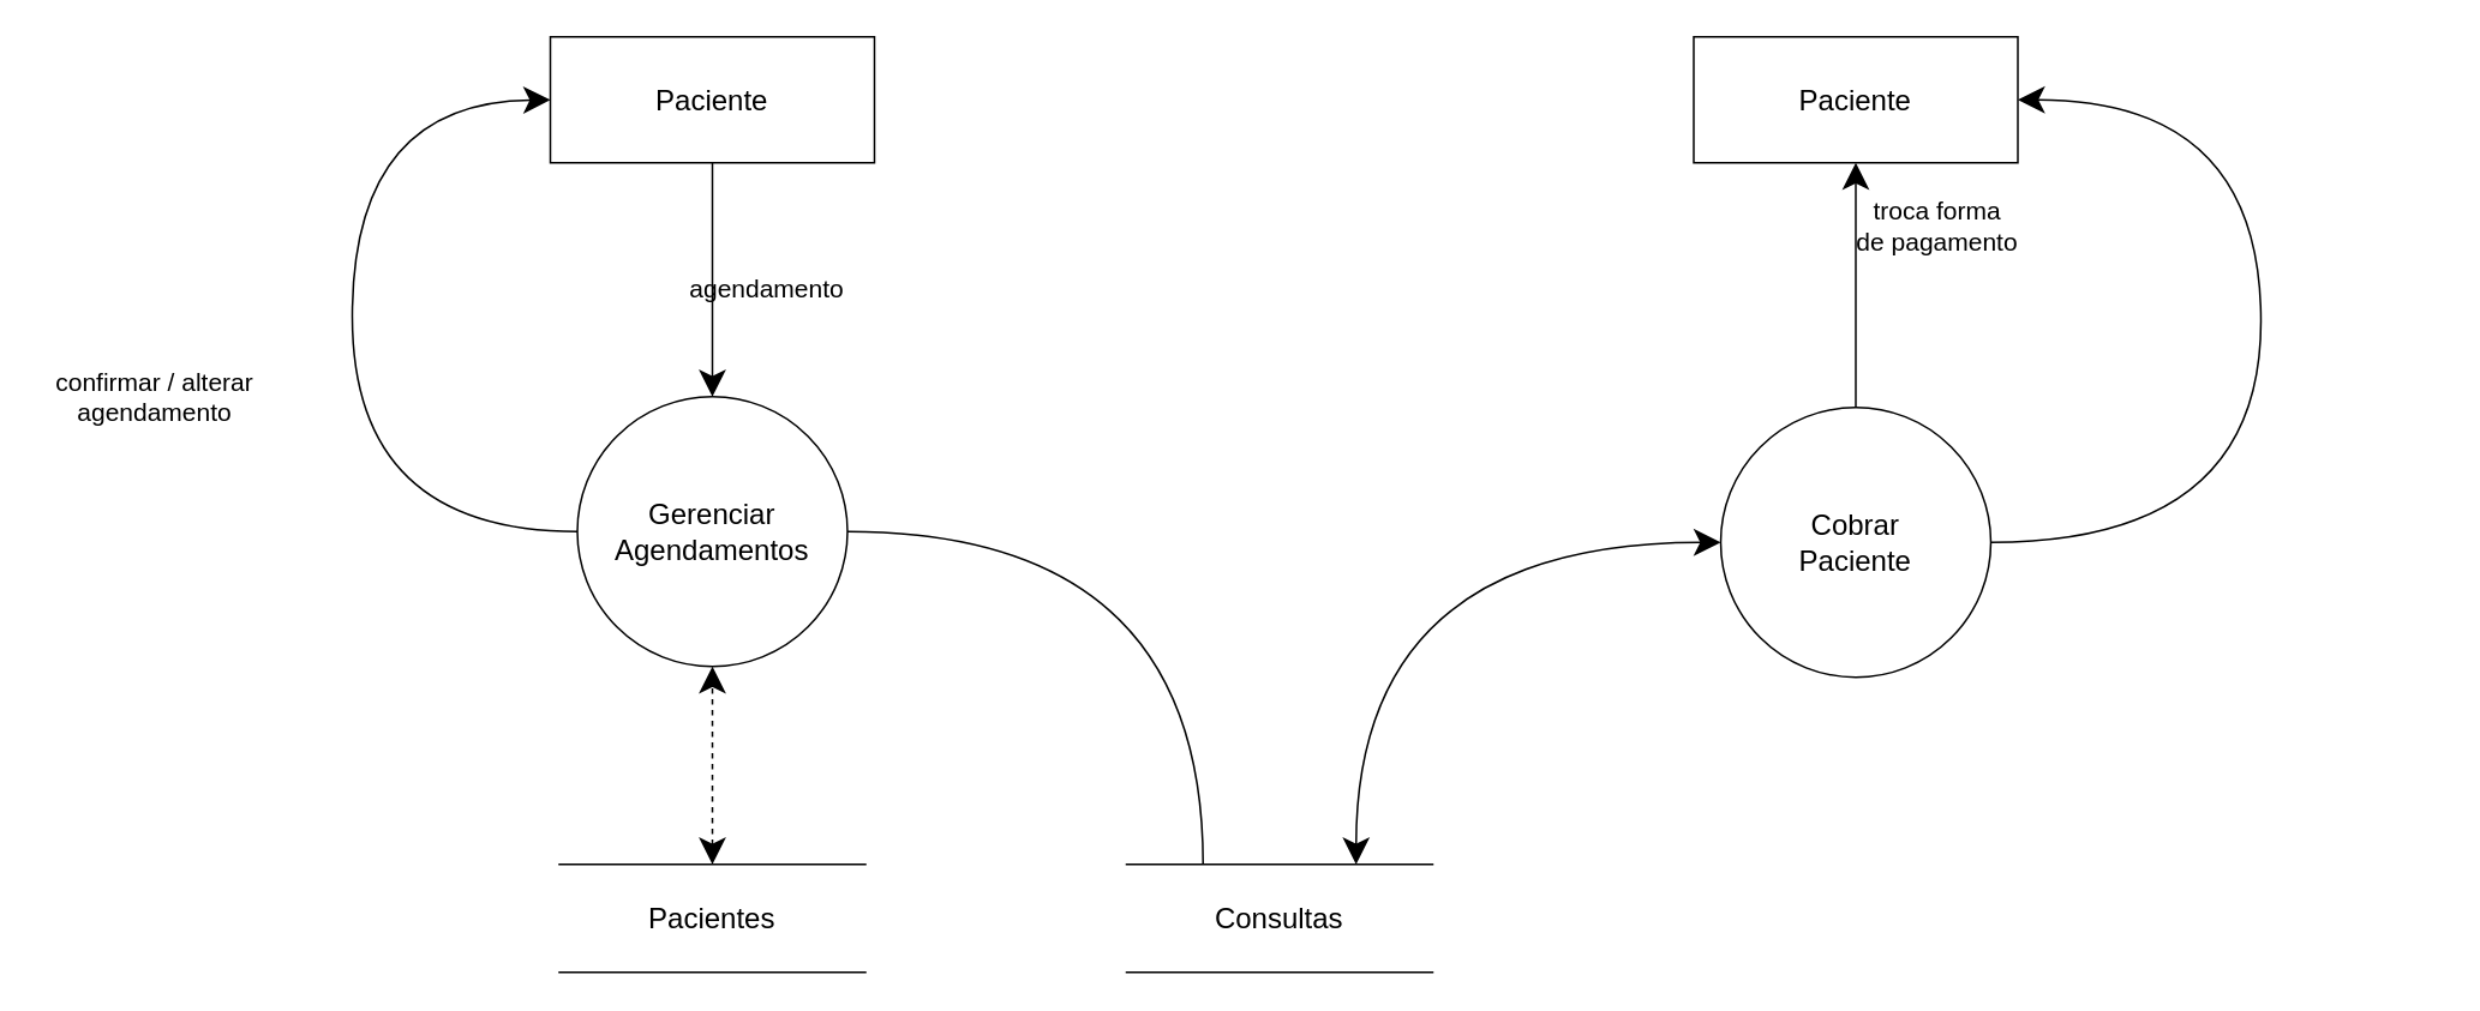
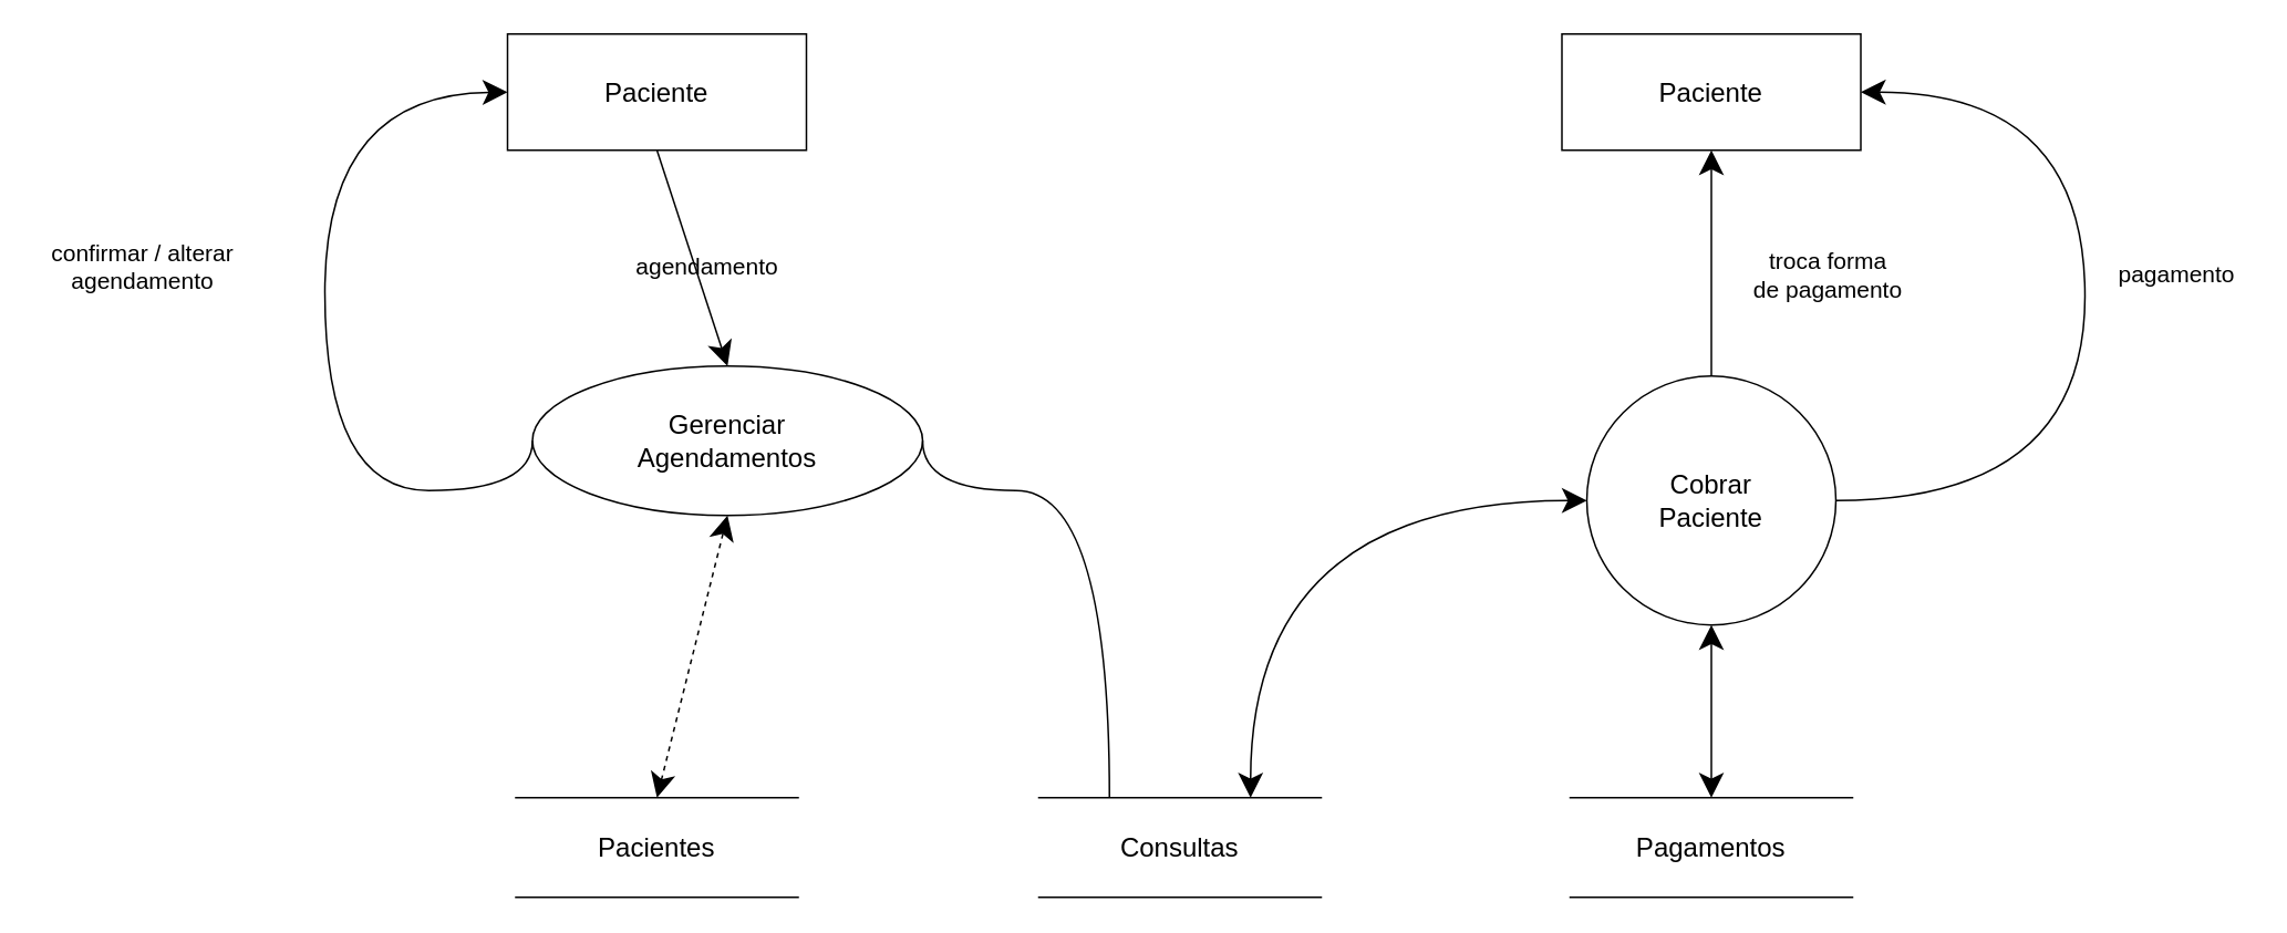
  <mxCell id="0" />
  <mxCell id="1" parent="0" />
- <mxCell id="2" value="&lt;div style=&quot;font-size: 16px&quot;&gt;&lt;font style=&quot;font-size: 16px&quot;&gt;Gerenciar&lt;/font&gt;&lt;/div&gt;&lt;div style=&quot;font-size: 16px&quot;&gt;&lt;font style=&quot;font-size: 16px&quot;&gt;Agendamentos&lt;br&gt;&lt;/font&gt;&lt;/div&gt;" style="ellipse;whiteSpace=wrap;html=1;aspect=fixed;" parent="1" vertex="1"><mxGeometry x="320" y="220" width="150" height="150" as="geometry" /></mxCell>
+ <mxCell id="2" value="&lt;div style=&quot;font-size: 16px&quot;&gt;&lt;font style=&quot;font-size: 16px&quot;&gt;Gerenciar&lt;/font&gt;&lt;/div&gt;&lt;div style=&quot;font-size: 16px&quot;&gt;&lt;font style=&quot;font-size: 16px&quot;&gt;Agendamentos&lt;br&gt;&lt;/font&gt;&lt;/div&gt;" style="ellipse;whiteSpace=wrap;html=1;aspect=fixed;" parent="1" vertex="1"><mxGeometry x="320" y="220" width="235" height="90" as="geometry" /></mxCell>
  <mxCell id="3" style="edgeStyle=orthogonalEdgeStyle;rounded=0;orthogonalLoop=1;jettySize=auto;html=1;entryX=1;entryY=0.5;entryDx=0;entryDy=0;startArrow=none;startFill=0;startSize=12;endSize=12;curved=1;exitX=1;exitY=0.5;exitDx=0;exitDy=0;endArrow=classic;endFill=1;" edge="1" parent="1" source="4" target="12"><mxGeometry relative="1" as="geometry"><Array as="points"><mxPoint x="1255" y="301" /><mxPoint x="1255" y="55" /></Array></mxGeometry></mxCell>
  <mxCell id="4" value="&lt;div style=&quot;font-size: 16px&quot;&gt;&lt;font style=&quot;font-size: 16px&quot;&gt;Cobrar&lt;/font&gt;&lt;/div&gt;&lt;div style=&quot;font-size: 16px&quot;&gt;&lt;font style=&quot;font-size: 16px&quot;&gt;Paciente&lt;br&gt;&lt;/font&gt;&lt;/div&gt;" style="ellipse;whiteSpace=wrap;html=1;aspect=fixed;" parent="1" vertex="1"><mxGeometry x="955" y="226" width="150" height="150" as="geometry" /></mxCell>
  <mxCell id="5" value="&lt;font style=&quot;font-size: 16px&quot;&gt;Paciente&lt;/font&gt;" style="rounded=0;whiteSpace=wrap;html=1;" parent="1" vertex="1"><mxGeometry x="305" y="20" width="180" height="70" as="geometry" /></mxCell>
  <mxCell id="6" value="&lt;font style=&quot;font-size: 16px&quot;&gt;Consultas&lt;/font&gt;" style="shape=partialRectangle;whiteSpace=wrap;html=1;left=0;right=0;fillColor=none;" parent="1" vertex="1"><mxGeometry x="625" y="480" width="170" height="60" as="geometry" /></mxCell>
  <mxCell id="7" value="" style="endArrow=classic;html=1;exitX=0.5;exitY=1;exitDx=0;exitDy=0;entryX=0.5;entryY=0;entryDx=0;entryDy=0;endSize=12;" parent="1" source="5" target="2" edge="1"><mxGeometry width="50" height="50" relative="1" as="geometry"><mxPoint x="445" y="270" as="sourcePoint" /><mxPoint x="495" y="220" as="targetPoint" /></mxGeometry></mxCell>
  <mxCell id="8" value="&lt;font style=&quot;font-size: 16px&quot;&gt;Pacientes&lt;/font&gt;" style="shape=partialRectangle;whiteSpace=wrap;html=1;left=0;right=0;fillColor=none;" parent="1" vertex="1"><mxGeometry x="310" y="480" width="170" height="60" as="geometry" /></mxCell>
  <mxCell id="9" value="" style="endArrow=classic;startArrow=classic;html=1;exitX=0.5;exitY=0;exitDx=0;exitDy=0;entryX=0.5;entryY=1;entryDx=0;entryDy=0;endSize=12;startSize=12;dashed=1;" parent="1" source="8" target="2" edge="1"><mxGeometry width="50" height="50" relative="1" as="geometry"><mxPoint x="475" y="460" as="sourcePoint" /><mxPoint x="525" y="410" as="targetPoint" /></mxGeometry></mxCell>
  <mxCell id="10" value="&lt;font style=&quot;font-size: 14px&quot;&gt;agendamento&lt;/font&gt;" style="text;html=1;align=center;verticalAlign=middle;resizable=0;points=[];autosize=1;rounded=0;glass=0;shadow=0;strokeWidth=1;perimeterSpacing=0;" parent="1" vertex="1"><mxGeometry x="375" y="150" width="100" height="20" as="geometry" /></mxCell>
+ <mxCell id="11" value="&lt;font style=&quot;font-size: 16px&quot;&gt;Pagamentos&lt;/font&gt;" style="shape=partialRectangle;whiteSpace=wrap;html=1;left=0;right=0;fillColor=none;" parent="1" vertex="1"><mxGeometry x="945" y="480" width="170" height="60" as="geometry" /></mxCell>
  <mxCell id="12" value="&lt;font style=&quot;font-size: 16px&quot;&gt;Paciente&lt;/font&gt;" style="rounded=0;whiteSpace=wrap;html=1;" parent="1" vertex="1"><mxGeometry x="940" y="20" width="180" height="70" as="geometry" /></mxCell>
+ <mxCell id="13" value="" style="endArrow=classic;html=1;exitX=0.5;exitY=1;exitDx=0;exitDy=0;entryX=0.5;entryY=0;entryDx=0;entryDy=0;endSize=12;startArrow=classic;startFill=1;startSize=12;" parent="1" source="4" target="11" edge="1"><mxGeometry width="50" height="50" relative="1" as="geometry"><mxPoint x="860" y="300" as="sourcePoint" /><mxPoint x="910" y="250" as="targetPoint" /></mxGeometry></mxCell>
  <mxCell id="14" value="" style="endArrow=classic;html=1;exitX=0.5;exitY=0;exitDx=0;exitDy=0;entryX=0.5;entryY=1;entryDx=0;entryDy=0;endSize=12;" parent="1" source="4" target="12" edge="1"><mxGeometry width="50" height="50" relative="1" as="geometry"><mxPoint x="860" y="300" as="sourcePoint" /><mxPoint x="910" y="250" as="targetPoint" /></mxGeometry></mxCell>
  <mxCell id="15" value="" style="endArrow=none;html=1;exitX=1;exitY=0.5;exitDx=0;exitDy=0;edgeStyle=orthogonalEdgeStyle;curved=1;entryX=0.25;entryY=0;entryDx=0;entryDy=0;endSize=12;" parent="1" source="2" target="6" edge="1"><mxGeometry width="50" height="50" relative="1" as="geometry"><mxPoint x="485" y="316" as="sourcePoint" /><mxPoint x="675" y="456" as="targetPoint" /><Array as="points"><mxPoint x="668" y="295" /></Array></mxGeometry></mxCell>
- <mxCell id="16" value="&lt;div style=&quot;font-size: 14px&quot;&gt;&lt;font style=&quot;font-size: 14px&quot;&gt;troca forma&lt;/font&gt;&lt;/div&gt;&lt;div style=&quot;font-size: 14px&quot;&gt;&lt;font style=&quot;font-size: 14px&quot;&gt;de pagamento&lt;br&gt;&lt;/font&gt;&lt;/div&gt;" style="text;html=1;align=center;verticalAlign=middle;resizable=0;points=[];autosize=1;rounded=0;glass=0;shadow=0;strokeWidth=1;perimeterSpacing=0;" vertex="1" parent="1"><mxGeometry x="1020" y="110" width="110" height="30" as="geometry" /></mxCell>
+ <mxCell id="16" value="&lt;div style=&quot;font-size: 14px&quot;&gt;&lt;font style=&quot;font-size: 14px&quot;&gt;troca forma&lt;/font&gt;&lt;/div&gt;&lt;div style=&quot;font-size: 14px&quot;&gt;&lt;font style=&quot;font-size: 14px&quot;&gt;de pagamento&lt;br&gt;&lt;/font&gt;&lt;/div&gt;" style="text;html=1;align=center;verticalAlign=middle;resizable=0;points=[];autosize=1;rounded=0;glass=0;shadow=0;strokeWidth=1;perimeterSpacing=0;" vertex="1" parent="1"><mxGeometry x="1045" y="150" width="110" height="30" as="geometry" /></mxCell>
  <mxCell id="17" value="" style="endArrow=classic;html=1;exitX=0;exitY=0.5;exitDx=0;exitDy=0;edgeStyle=orthogonalEdgeStyle;curved=1;entryX=0.25;entryY=0;entryDx=0;entryDy=0;endSize=12;startArrow=classic;startFill=1;startSize=12;" edge="1" parent="1" source="4"><mxGeometry width="50" height="50" relative="1" as="geometry"><mxPoint x="555" y="295" as="sourcePoint" /><mxPoint x="752.5" y="480" as="targetPoint" /><Array as="points"><mxPoint x="752" y="301" /></Array></mxGeometry></mxCell>
+ <mxCell id="18" value="&lt;font style=&quot;font-size: 14px&quot;&gt;pagamento&lt;/font&gt;" style="text;html=1;align=center;verticalAlign=middle;resizable=0;points=[];autosize=1;rounded=0;glass=0;shadow=0;strokeWidth=1;perimeterSpacing=0;" vertex="1" parent="1"><mxGeometry x="1265" y="155" width="90" height="20" as="geometry" /></mxCell>
  <mxCell id="19" style="edgeStyle=orthogonalEdgeStyle;rounded=0;orthogonalLoop=1;jettySize=auto;html=1;entryX=0;entryY=0.5;entryDx=0;entryDy=0;startArrow=none;startFill=0;startSize=12;endSize=12;curved=1;exitX=0;exitY=0.5;exitDx=0;exitDy=0;endArrow=classic;endFill=1;" edge="1" parent="1" source="2" target="5"><mxGeometry relative="1" as="geometry"><mxPoint x="45" y="302" as="sourcePoint" /><mxPoint x="60" y="56" as="targetPoint" /><Array as="points"><mxPoint x="195" y="295" /><mxPoint x="195" y="56" /><mxPoint x="305" y="56" /></Array></mxGeometry></mxCell>
- <mxCell id="20" value="&lt;div style=&quot;font-size: 14px&quot;&gt;&lt;font style=&quot;font-size: 14px&quot;&gt;confirmar / alterar&lt;/font&gt;&lt;/div&gt;&lt;div style=&quot;font-size: 14px&quot;&gt;&lt;font style=&quot;font-size: 14px&quot;&gt;agendamento&lt;br&gt;&lt;/font&gt;&lt;/div&gt;" style="text;html=1;align=center;verticalAlign=middle;resizable=0;points=[];autosize=1;rounded=0;glass=0;shadow=0;strokeWidth=1;perimeterSpacing=0;" vertex="1" parent="1"><mxGeometry x="20" y="205" width="130" height="30" as="geometry" /></mxCell>
+ <mxCell id="20" value="&lt;div style=&quot;font-size: 14px&quot;&gt;&lt;font style=&quot;font-size: 14px&quot;&gt;confirmar / alterar&lt;/font&gt;&lt;/div&gt;&lt;div style=&quot;font-size: 14px&quot;&gt;&lt;font style=&quot;font-size: 14px&quot;&gt;agendamento&lt;br&gt;&lt;/font&gt;&lt;/div&gt;" style="text;html=1;align=center;verticalAlign=middle;resizable=0;points=[];autosize=1;rounded=0;glass=0;shadow=0;strokeWidth=1;perimeterSpacing=0;" vertex="1" parent="1"><mxGeometry x="20" y="145" width="130" height="30" as="geometry" /></mxCell>
